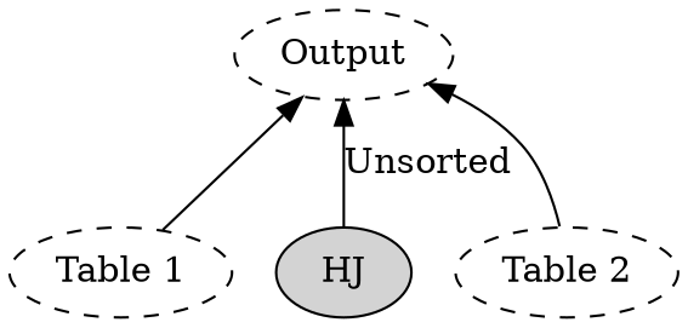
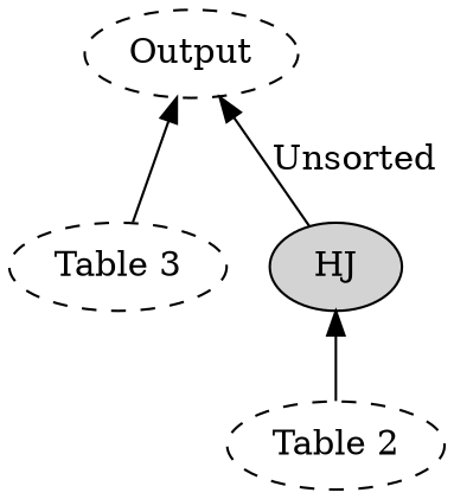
  digraph {
    rankdir=BT
    node [shape=ellipse style=dashed]
-   n1 [label="Table 1"]
+   n1 [label="Table 3"]
    n2 [label=Output]
    n3 [label=HJ style=filled]
    n4 [label="Table 2"]
    n1 -> n2
    n3 -> n2 [label=Unsorted]
-   n4 -> n2
+   n4 -> n3
  }
